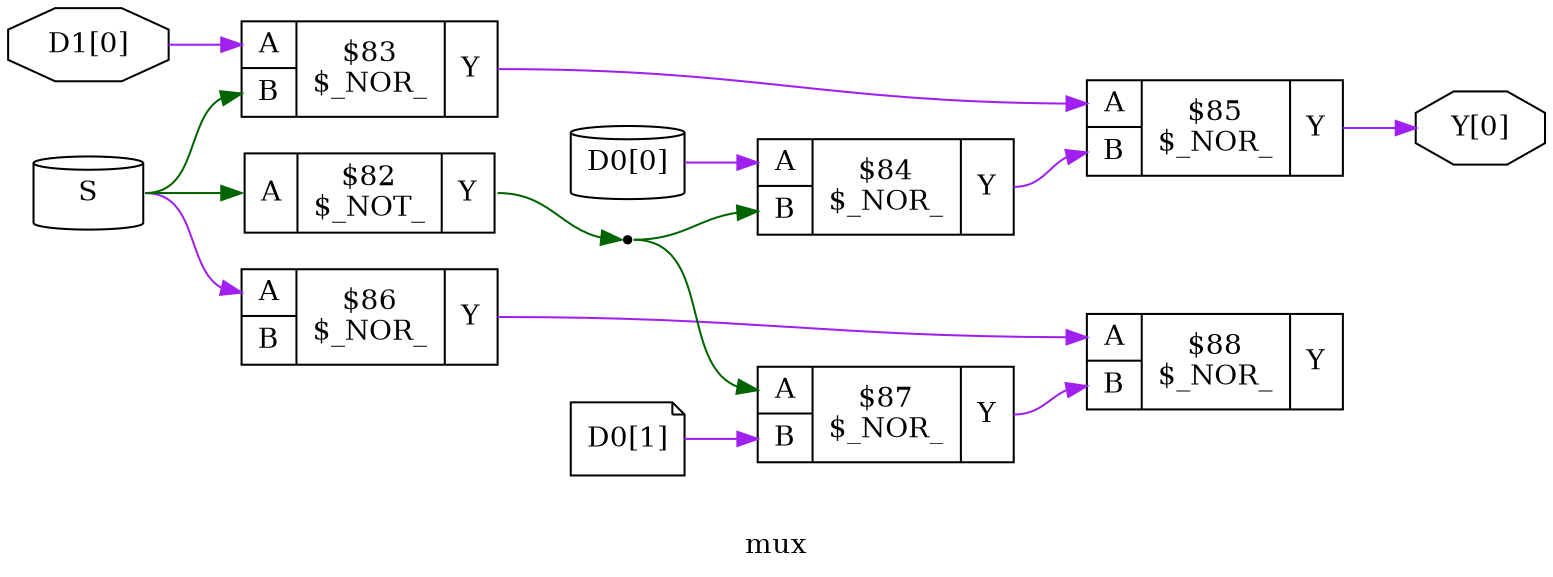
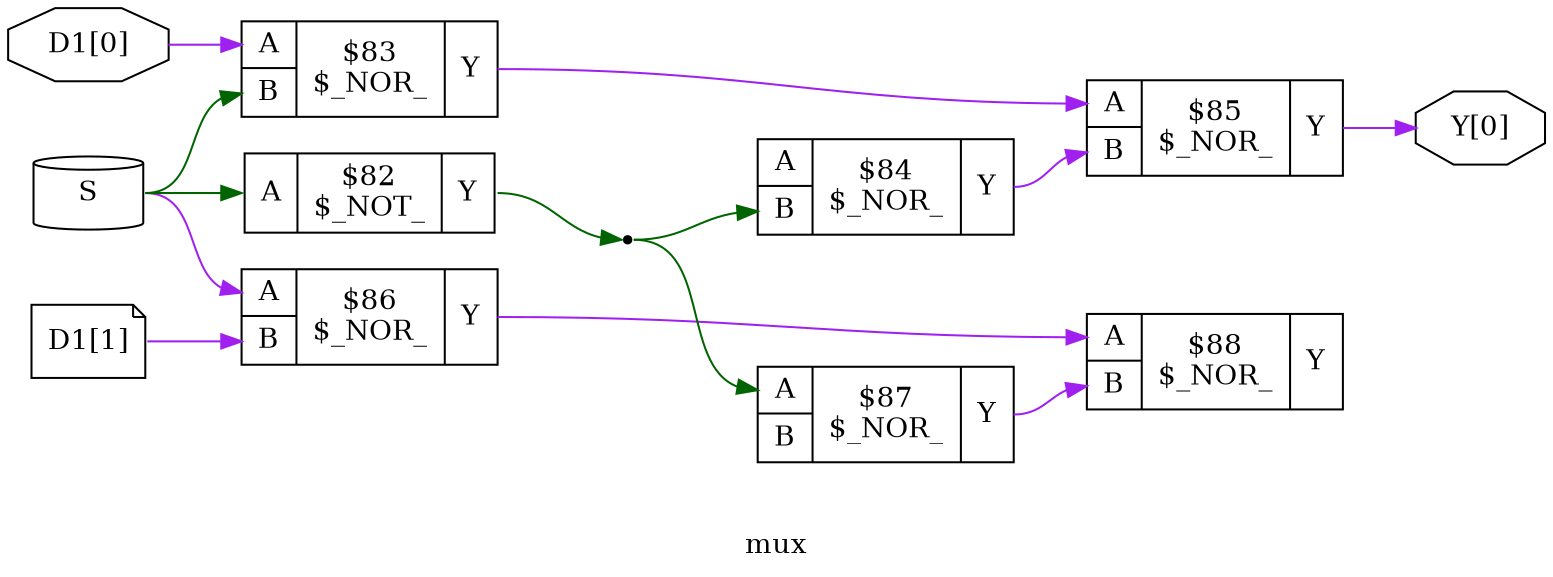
  digraph {
    label=mux
    rankdir=LR
    remincross=true
    node [shape=record]
    edge [color=purple headport="p13:w" tailport=e]
-   n6 [color=black fontcolor=black label="D0[0]" shape=cylinder]
    c18 [label="{{<p13> A|<p16> B}|$84\n$_NOR_|{<p14> Y}}"]
    c19 [label="{{<p13> A|<p16> B}|$85\n$_NOR_|{<p14> Y}}"]
-   n7 [color=black fontcolor=black label="D0[1]" shape=note]
    c21 [label="{{<p13> A|<p16> B}|$87\n$_NOR_|{<p14> Y}}"]
    c22 [label="{{<p13> A|<p16> B}|$88\n$_NOR_|{<p14> Y}}"]
    n8 [color=black fontcolor=black label="D1[0]" shape=octagon]
    c17 [label="{{<p13> A|<p16> B}|$83\n$_NOR_|{<p14> Y}}"]
+   n9 [color=black fontcolor=black label="D1[1]" shape=note]
    c20 [label="{{<p13> A|<p16> B}|$86\n$_NOR_|{<p14> Y}}"]
    n10 [color=black fontcolor=black label=S shape=cylinder]
    c15 [label="{{<p13> A}|$82\n$_NOT_|{<p14> Y}}"]
    n4 [shape=point]
    n11 [color=black fontcolor=black label="Y[0]" shape=octagon]
-   n6 -> c18
    c18 -> c19 [headport="p16:w" tailport="p14:e"]
    c19 -> n11 [headport=w tailport="p14:e"]
-   n7 -> c21 [headport="p16:w"]
    c21 -> c22 [headport="p16:w" tailport="p14:e"]
    n8 -> c17
    c17 -> c19 [tailport="p14:e"]
+   n9 -> c20 [headport="p16:w"]
    c20 -> c22 [tailport="p14:e"]
    n10 -> c17 [color=darkgreen headport="p16:w"]
    n10 -> c20
    n10 -> c15 [color=darkgreen]
    c15 -> n4 [color=darkgreen headport=w tailport="p14:e"]
    n4 -> c18 [color=darkgreen headport="p16:w"]
    n4 -> c21 [color=darkgreen]
  }
